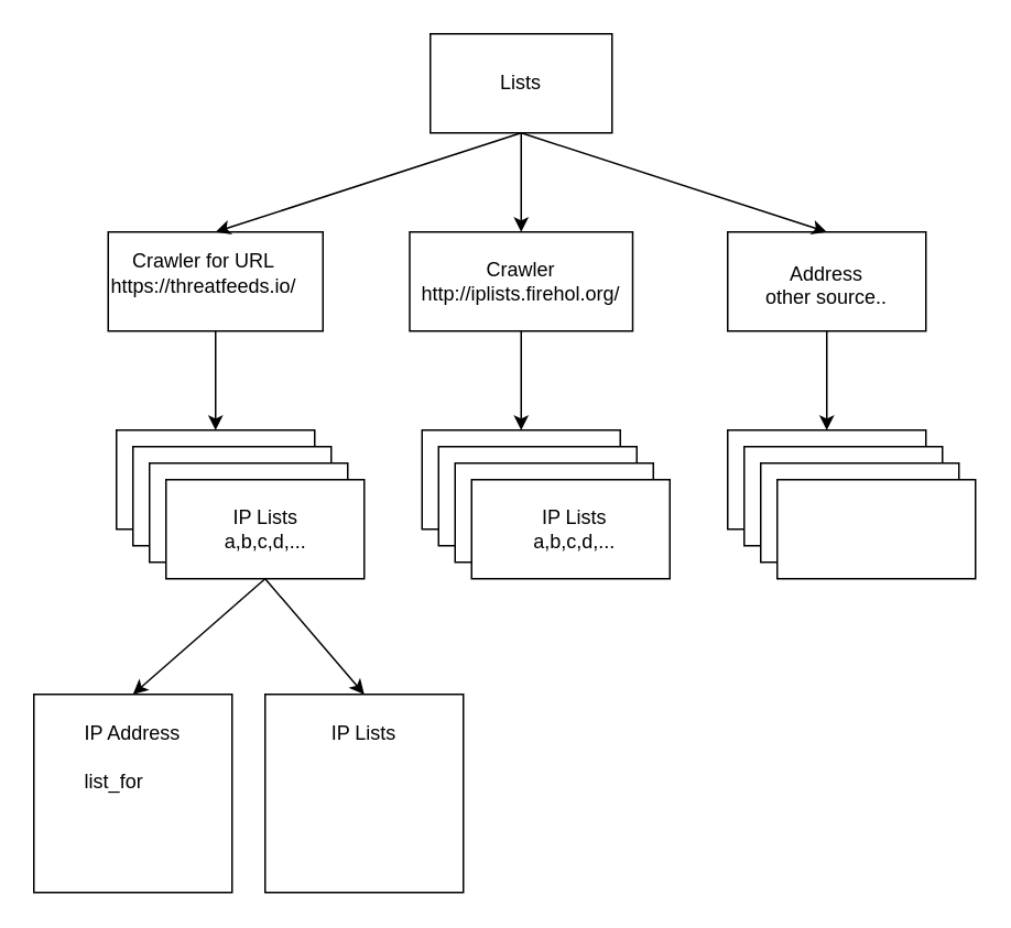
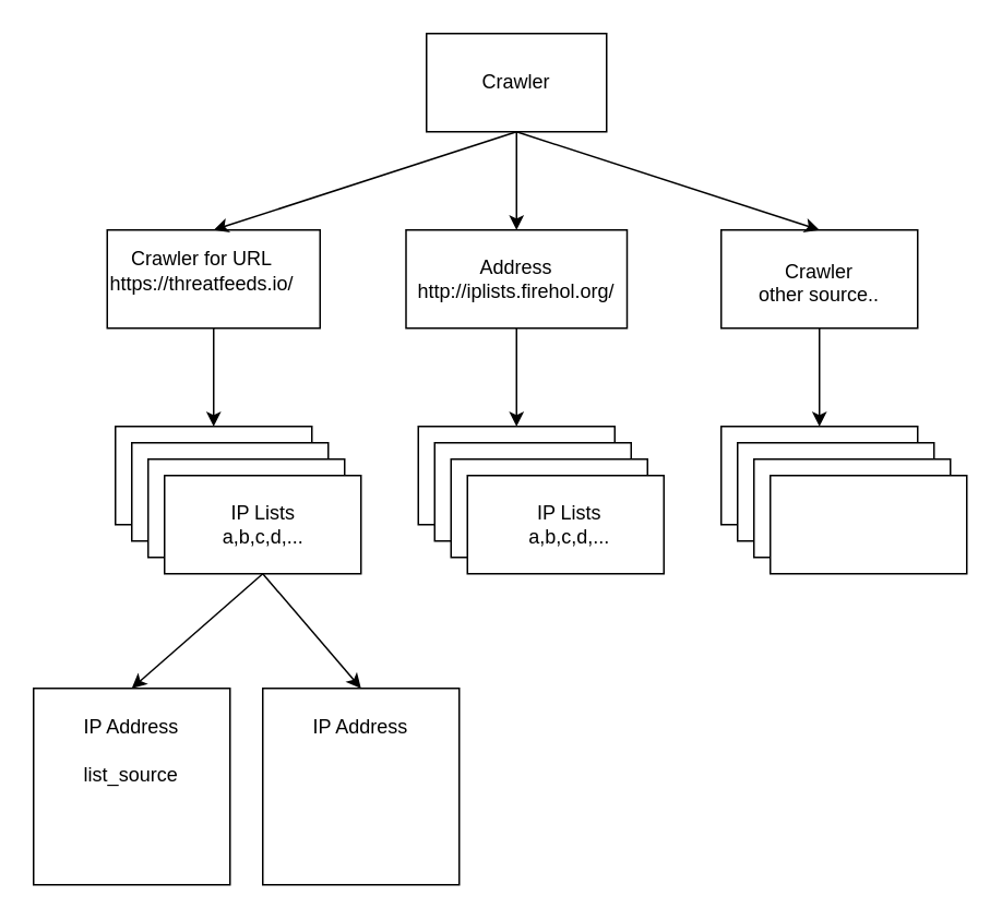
  <mxCell id="0" />
  <mxCell id="1" parent="0" />
  <mxCell id="2" value="" style="rounded=0;whiteSpace=wrap;html=1;" vertex="1" parent="1"><mxGeometry x="260" y="20" width="110" height="60" as="geometry" /></mxCell>
- <mxCell id="3" value="Lists" style="text;html=1;strokeColor=none;fillColor=none;align=center;verticalAlign=middle;whiteSpace=wrap;rounded=0;" vertex="1" parent="1"><mxGeometry x="295" y="40" width="40" height="20" as="geometry" /></mxCell>
+ <mxCell id="3" value="Crawler" style="text;html=1;strokeColor=none;fillColor=none;align=center;verticalAlign=middle;whiteSpace=wrap;rounded=0;" vertex="1" parent="1"><mxGeometry x="295" y="40" width="40" height="20" as="geometry" /></mxCell>
  <mxCell id="4" value="" style="rounded=0;whiteSpace=wrap;html=1;" vertex="1" parent="1"><mxGeometry x="65" y="140" width="130" height="60" as="geometry" /></mxCell>
  <mxCell id="5" value="" style="rounded=0;whiteSpace=wrap;html=1;" vertex="1" parent="1"><mxGeometry x="247.5" y="140" width="135" height="60" as="geometry" /></mxCell>
  <mxCell id="6" value="" style="rounded=0;whiteSpace=wrap;html=1;" vertex="1" parent="1"><mxGeometry x="440" y="140" width="120" height="60" as="geometry" /></mxCell>
  <mxCell id="7" value="" style="endArrow=classic;html=1;exitX=0.5;exitY=1;exitDx=0;exitDy=0;entryX=0.5;entryY=0;entryDx=0;entryDy=0;" edge="1" parent="1" source="2" target="4"><mxGeometry width="50" height="50" relative="1" as="geometry"><mxPoint x="70" y="270" as="sourcePoint" /><mxPoint x="120" y="220" as="targetPoint" /></mxGeometry></mxCell>
  <mxCell id="8" value="" style="endArrow=classic;html=1;entryX=0.5;entryY=0;entryDx=0;entryDy=0;exitX=0.5;exitY=1;exitDx=0;exitDy=0;" edge="1" parent="1" source="2" target="6"><mxGeometry width="50" height="50" relative="1" as="geometry"><mxPoint x="420" y="130" as="sourcePoint" /><mxPoint x="470" y="80" as="targetPoint" /></mxGeometry></mxCell>
  <mxCell id="9" value="" style="endArrow=classic;html=1;exitX=0.5;exitY=1;exitDx=0;exitDy=0;entryX=0.5;entryY=0;entryDx=0;entryDy=0;" edge="1" parent="1" source="2" target="5"><mxGeometry width="50" height="50" relative="1" as="geometry"><mxPoint x="70" y="270" as="sourcePoint" /><mxPoint x="120" y="220" as="targetPoint" /></mxGeometry></mxCell>
  <mxCell id="10" value="&lt;div&gt;Crawler for URL&lt;br&gt;&lt;/div&gt;&lt;div&gt;https://threatfeeds.io/&lt;br&gt;&lt;/div&gt;" style="text;html=1;strokeColor=none;fillColor=none;align=center;verticalAlign=middle;whiteSpace=wrap;rounded=0;" vertex="1" parent="1"><mxGeometry x="82.5" y="155" width="80" height="20" as="geometry" /></mxCell>
- <mxCell id="11" value="&lt;div&gt;Crawler&lt;/div&gt;&lt;div&gt;http://iplists.firehol.org/&lt;/div&gt;" style="text;html=1;strokeColor=none;fillColor=none;align=center;verticalAlign=middle;whiteSpace=wrap;rounded=0;" vertex="1" parent="1"><mxGeometry x="295" y="160" width="40" height="20" as="geometry" /></mxCell>
- <mxCell id="12" value="&lt;div&gt;Address&lt;/div&gt;&lt;div&gt;other source..&lt;/div&gt;&lt;div&gt;&lt;br&gt;&lt;/div&gt;" style="text;html=1;strokeColor=none;fillColor=none;align=center;verticalAlign=middle;whiteSpace=wrap;rounded=0;" vertex="1" parent="1"><mxGeometry x="460" y="170" width="80" height="20" as="geometry" /></mxCell>
+ <mxCell id="11" value="&lt;div&gt;Address&lt;/div&gt;&lt;div&gt;http://iplists.firehol.org/&lt;/div&gt;" style="text;html=1;strokeColor=none;fillColor=none;align=center;verticalAlign=middle;whiteSpace=wrap;rounded=0;" vertex="1" parent="1"><mxGeometry x="295" y="160" width="40" height="20" as="geometry" /></mxCell>
+ <mxCell id="12" value="&lt;div&gt;Crawler&lt;/div&gt;&lt;div&gt;other source..&lt;/div&gt;&lt;div&gt;&lt;br&gt;&lt;/div&gt;" style="text;html=1;strokeColor=none;fillColor=none;align=center;verticalAlign=middle;whiteSpace=wrap;rounded=0;" vertex="1" parent="1"><mxGeometry x="460" y="170" width="80" height="20" as="geometry" /></mxCell>
  <mxCell id="13" value="" style="rounded=0;whiteSpace=wrap;html=1;" vertex="1" parent="1"><mxGeometry x="70" y="260" width="120" height="60" as="geometry" /></mxCell>
  <mxCell id="14" value="" style="rounded=0;whiteSpace=wrap;html=1;" vertex="1" parent="1"><mxGeometry x="80" y="270" width="120" height="60" as="geometry" /></mxCell>
  <mxCell id="15" value="" style="rounded=0;whiteSpace=wrap;html=1;" vertex="1" parent="1"><mxGeometry x="90" y="280" width="120" height="60" as="geometry" /></mxCell>
  <mxCell id="16" value="" style="rounded=0;whiteSpace=wrap;html=1;" vertex="1" parent="1"><mxGeometry x="100" y="290" width="120" height="60" as="geometry" /></mxCell>
  <mxCell id="17" value="" style="rounded=0;whiteSpace=wrap;html=1;" vertex="1" parent="1"><mxGeometry x="255" y="260" width="120" height="60" as="geometry" /></mxCell>
  <mxCell id="18" value="" style="rounded=0;whiteSpace=wrap;html=1;" vertex="1" parent="1"><mxGeometry x="265" y="270" width="120" height="60" as="geometry" /></mxCell>
  <mxCell id="19" value="" style="rounded=0;whiteSpace=wrap;html=1;" vertex="1" parent="1"><mxGeometry x="275" y="280" width="120" height="60" as="geometry" /></mxCell>
  <mxCell id="20" value="" style="rounded=0;whiteSpace=wrap;html=1;" vertex="1" parent="1"><mxGeometry x="285" y="290" width="120" height="60" as="geometry" /></mxCell>
  <mxCell id="21" value="" style="rounded=0;whiteSpace=wrap;html=1;" vertex="1" parent="1"><mxGeometry x="440" y="260" width="120" height="60" as="geometry" /></mxCell>
  <mxCell id="22" value="" style="rounded=0;whiteSpace=wrap;html=1;" vertex="1" parent="1"><mxGeometry x="450" y="270" width="120" height="60" as="geometry" /></mxCell>
  <mxCell id="23" value="" style="rounded=0;whiteSpace=wrap;html=1;" vertex="1" parent="1"><mxGeometry x="460" y="280" width="120" height="60" as="geometry" /></mxCell>
  <mxCell id="24" value="" style="rounded=0;whiteSpace=wrap;html=1;" vertex="1" parent="1"><mxGeometry x="470" y="290" width="120" height="60" as="geometry" /></mxCell>
  <mxCell id="25" value="&lt;div&gt;IP Lists a,b,c,d,...&lt;/div&gt;" style="text;html=1;strokeColor=none;fillColor=none;align=center;verticalAlign=middle;whiteSpace=wrap;rounded=0;" vertex="1" parent="1"><mxGeometry x="132.5" y="310" width="55" height="20" as="geometry" /></mxCell>
  <mxCell id="26" value="" style="endArrow=classic;html=1;exitX=0.5;exitY=1;exitDx=0;exitDy=0;entryX=0.5;entryY=0;entryDx=0;entryDy=0;" edge="1" parent="1" source="4" target="13"><mxGeometry width="50" height="50" relative="1" as="geometry"><mxPoint x="50" y="420" as="sourcePoint" /><mxPoint x="100" y="370" as="targetPoint" /></mxGeometry></mxCell>
  <mxCell id="27" value="" style="endArrow=classic;html=1;exitX=0.5;exitY=1;exitDx=0;exitDy=0;entryX=0.5;entryY=0;entryDx=0;entryDy=0;" edge="1" parent="1" source="5" target="17"><mxGeometry width="50" height="50" relative="1" as="geometry"><mxPoint x="140" y="210" as="sourcePoint" /><mxPoint x="115" y="270" as="targetPoint" /></mxGeometry></mxCell>
  <mxCell id="28" value="" style="endArrow=classic;html=1;exitX=0.5;exitY=1;exitDx=0;exitDy=0;entryX=0.5;entryY=0;entryDx=0;entryDy=0;" edge="1" parent="1" source="6" target="21"><mxGeometry width="50" height="50" relative="1" as="geometry"><mxPoint x="325" y="210" as="sourcePoint" /><mxPoint x="308" y="270" as="targetPoint" /></mxGeometry></mxCell>
  <mxCell id="29" value="" style="rounded=0;whiteSpace=wrap;html=1;" vertex="1" parent="1"><mxGeometry x="20" y="420" width="120" height="120" as="geometry" /></mxCell>
  <mxCell id="30" value="" style="endArrow=classic;html=1;exitX=0.5;exitY=1;exitDx=0;exitDy=0;entryX=0.5;entryY=0;entryDx=0;entryDy=0;" edge="1" parent="1" source="16" target="29"><mxGeometry width="50" height="50" relative="1" as="geometry"><mxPoint x="159" y="360" as="sourcePoint" /><mxPoint x="159" y="420" as="targetPoint" /></mxGeometry></mxCell>
  <mxCell id="31" value="" style="rounded=0;whiteSpace=wrap;html=1;" vertex="1" parent="1"><mxGeometry x="160" y="420" width="120" height="120" as="geometry" /></mxCell>
  <mxCell id="32" value="" style="endArrow=classic;html=1;exitX=0.5;exitY=1;exitDx=0;exitDy=0;entryX=0.5;entryY=0;entryDx=0;entryDy=0;" edge="1" parent="1" source="16" target="31"><mxGeometry width="50" height="50" relative="1" as="geometry"><mxPoint x="170" y="360" as="sourcePoint" /><mxPoint x="60" y="430" as="targetPoint" /></mxGeometry></mxCell>
- <mxCell id="33" value="&lt;div&gt;IP Address&lt;/div&gt;&lt;div&gt;&lt;br&gt;&lt;/div&gt;&lt;div align=&quot;left&quot;&gt;list_for&lt;br&gt;&lt;br&gt;&lt;/div&gt;" style="text;html=1;strokeColor=none;fillColor=none;align=center;verticalAlign=top;whiteSpace=wrap;rounded=0;" vertex="1" parent="1"><mxGeometry x="30" y="430" width="100" height="100" as="geometry" /></mxCell>
- <mxCell id="34" value="&lt;div&gt;IP Lists&lt;/div&gt;&lt;div&gt;&lt;br&gt;&lt;/div&gt;" style="text;html=1;strokeColor=none;fillColor=none;align=center;verticalAlign=top;whiteSpace=wrap;rounded=0;" vertex="1" parent="1"><mxGeometry x="170" y="430" width="100" height="100" as="geometry" /></mxCell>
+ <mxCell id="33" value="&lt;div&gt;IP Address&lt;/div&gt;&lt;div&gt;&lt;br&gt;&lt;/div&gt;&lt;div align=&quot;left&quot;&gt;list_source&lt;br&gt;&lt;br&gt;&lt;/div&gt;" style="text;html=1;strokeColor=none;fillColor=none;align=center;verticalAlign=top;whiteSpace=wrap;rounded=0;" vertex="1" parent="1"><mxGeometry x="30" y="430" width="100" height="100" as="geometry" /></mxCell>
+ <mxCell id="34" value="&lt;div&gt;IP Address&lt;/div&gt;&lt;div&gt;&lt;br&gt;&lt;/div&gt;" style="text;html=1;strokeColor=none;fillColor=none;align=center;verticalAlign=top;whiteSpace=wrap;rounded=0;" vertex="1" parent="1"><mxGeometry x="170" y="430" width="100" height="100" as="geometry" /></mxCell>
  <mxCell id="35" value="&lt;div&gt;IP Lists a,b,c,d,...&lt;/div&gt;" style="text;html=1;strokeColor=none;fillColor=none;align=center;verticalAlign=middle;whiteSpace=wrap;rounded=0;" vertex="1" parent="1"><mxGeometry x="320" y="310" width="55" height="20" as="geometry" /></mxCell>
